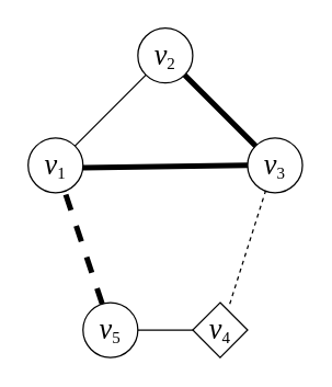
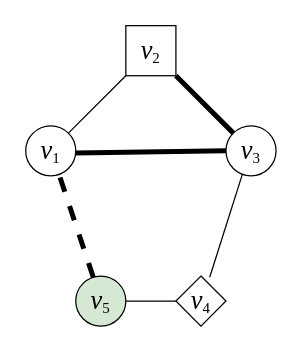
  <mxCell id="0" />
  <mxCell id="1" parent="0" />
  <mxCell id="2" value="&lt;p&gt;&lt;font face=&quot;cm&quot; size=&quot;1&quot;&gt;&lt;span style=&quot;font-style: italic ; font-size: 21px&quot;&gt;v&lt;/span&gt;&lt;sub&gt;&lt;font style=&quot;font-size: 12px&quot;&gt;1&lt;/font&gt;&lt;/sub&gt;&lt;/font&gt;&lt;/p&gt;" style="ellipse;whiteSpace=wrap;html=1;aspect=fixed;" parent="1" vertex="1"><mxGeometry x="20" y="100" width="40" height="40" as="geometry" /></mxCell>
- <mxCell id="3" value="&lt;font face=&quot;cm&quot; size=&quot;1&quot;&gt;&lt;span style=&quot;font-style: italic ; font-size: 21px&quot;&gt;v&lt;/span&gt;&lt;sub&gt;&lt;font style=&quot;font-size: 12px&quot;&gt;2&lt;/font&gt;&lt;/sub&gt;&lt;/font&gt;" style="ellipse;whiteSpace=wrap;html=1;aspect=fixed;" parent="1" vertex="1"><mxGeometry x="100" y="20" width="40" height="40" as="geometry" /></mxCell>
+ <mxCell id="3" value="&lt;font face=&quot;cm&quot; size=&quot;1&quot;&gt;&lt;span style=&quot;font-style: italic ; font-size: 21px&quot;&gt;v&lt;/span&gt;&lt;sub&gt;&lt;font style=&quot;font-size: 12px&quot;&gt;2&lt;/font&gt;&lt;/sub&gt;&lt;/font&gt;" style="whiteSpace=wrap;html=1;aspect=fixed;rounded=0;" parent="1" vertex="1"><mxGeometry x="100" y="20" width="40" height="40" as="geometry" /></mxCell>
  <mxCell id="4" value="&lt;font face=&quot;cm&quot; size=&quot;1&quot;&gt;&lt;span style=&quot;font-style: italic ; font-size: 21px&quot;&gt;v&lt;/span&gt;&lt;sub&gt;&lt;font style=&quot;font-size: 12px&quot;&gt;3&lt;/font&gt;&lt;/sub&gt;&lt;/font&gt;" style="ellipse;whiteSpace=wrap;html=1;aspect=fixed;" parent="1" vertex="1"><mxGeometry x="180" y="100" width="40" height="40" as="geometry" /></mxCell>
- <mxCell id="5" value="&lt;font face=&quot;cm&quot; size=&quot;1&quot;&gt;&lt;span style=&quot;font-style: italic ; font-size: 21px&quot;&gt;v&lt;/span&gt;&lt;sub&gt;&lt;font style=&quot;font-size: 12px&quot;&gt;5&lt;/font&gt;&lt;/sub&gt;&lt;/font&gt;" style="ellipse;whiteSpace=wrap;html=1;aspect=fixed;" parent="1" vertex="1"><mxGeometry x="60" y="220" width="40" height="40" as="geometry" /></mxCell>
+ <mxCell id="5" value="&lt;font face=&quot;cm&quot; size=&quot;1&quot;&gt;&lt;span style=&quot;font-style: italic ; font-size: 21px&quot;&gt;v&lt;/span&gt;&lt;sub&gt;&lt;font style=&quot;font-size: 12px&quot;&gt;5&lt;/font&gt;&lt;/sub&gt;&lt;/font&gt;" style="ellipse;whiteSpace=wrap;html=1;aspect=fixed;fillColor=#d5e8d4;" parent="1" vertex="1"><mxGeometry x="60" y="220" width="40" height="40" as="geometry" /></mxCell>
  <mxCell id="6" value="&lt;font face=&quot;cm&quot; size=&quot;1&quot;&gt;&lt;span style=&quot;font-style: italic ; font-size: 21px&quot;&gt;v&lt;/span&gt;&lt;sub&gt;&lt;font style=&quot;font-size: 12px&quot;&gt;4&lt;/font&gt;&lt;/sub&gt;&lt;/font&gt;" style="rhombus;whiteSpace=wrap;html=1;aspect=fixed;" parent="1" vertex="1"><mxGeometry x="140" y="220" width="40" height="40" as="geometry" /></mxCell>
  <mxCell id="7" value="" style="endArrow=none;html=1;exitX=1;exitY=0;exitDx=0;exitDy=0;entryX=0;entryY=1;entryDx=0;entryDy=0;" parent="1" source="2" target="3" edge="1"><mxGeometry width="50" height="50" relative="1" as="geometry"><mxPoint x="55" y="110" as="sourcePoint" /><mxPoint x="105" y="60" as="targetPoint" /></mxGeometry></mxCell>
- <mxCell id="8" value="" style="endArrow=none;html=1;entryX=0.325;entryY=0.975;entryDx=0;entryDy=0;entryPerimeter=0;exitX=0.675;exitY=0.025;exitDx=0;exitDy=0;exitPerimeter=0;dashed=1;" parent="1" source="6" target="4" edge="1"><mxGeometry width="50" height="50" relative="1" as="geometry"><mxPoint x="168" y="220" as="sourcePoint" /><mxPoint x="219.998" y="168.282" as="targetPoint" /></mxGeometry></mxCell>
+ <mxCell id="8" value="" style="endArrow=none;html=1;entryX=0.325;entryY=0.975;entryDx=0;entryDy=0;entryPerimeter=0;exitX=0.675;exitY=0.025;exitDx=0;exitDy=0;exitPerimeter=0;" parent="1" source="6" target="4" edge="1"><mxGeometry width="50" height="50" relative="1" as="geometry"><mxPoint x="168" y="220" as="sourcePoint" /><mxPoint x="219.998" y="168.282" as="targetPoint" /></mxGeometry></mxCell>
  <mxCell id="9" value="" style="endArrow=none;html=1;exitX=0.35;exitY=0.025;exitDx=0;exitDy=0;entryX=0.675;entryY=1;entryDx=0;entryDy=0;entryPerimeter=0;exitPerimeter=0;strokeWidth=4;dashed=1;" parent="1" source="5" target="2" edge="1"><mxGeometry width="50" height="50" relative="1" as="geometry"><mxPoint x="68" y="220" as="sourcePoint" /><mxPoint x="30" y="170" as="targetPoint" /></mxGeometry></mxCell>
  <mxCell id="10" value="" style="endArrow=none;html=1;exitX=0;exitY=0;exitDx=0;exitDy=0;entryX=1;entryY=1;entryDx=0;entryDy=0;strokeWidth=4;" parent="1" source="4" target="3" edge="1"><mxGeometry width="50" height="50" relative="1" as="geometry"><mxPoint x="180.002" y="111.718" as="sourcePoint" /><mxPoint x="231.718" y="60.002" as="targetPoint" /></mxGeometry></mxCell>
  <mxCell id="11" value="" style="endArrow=none;html=1;exitX=1;exitY=0.5;exitDx=0;exitDy=0;entryX=0;entryY=0.5;entryDx=0;entryDy=0;" parent="1" source="5" target="6" edge="1"><mxGeometry width="50" height="50" relative="1" as="geometry"><mxPoint x="100.002" y="241.718" as="sourcePoint" /><mxPoint x="151.718" y="190.002" as="targetPoint" /></mxGeometry></mxCell>
  <mxCell id="12" value="" style="endArrow=none;html=1;exitX=1;exitY=0;exitDx=0;exitDy=0;entryX=0;entryY=0.5;entryDx=0;entryDy=0;strokeWidth=4;" parent="1" target="4" edge="1"><mxGeometry width="50" height="50" relative="1" as="geometry"><mxPoint x="60.002" y="121.718" as="sourcePoint" /><mxPoint x="111.718" y="70.002" as="targetPoint" /></mxGeometry></mxCell>
